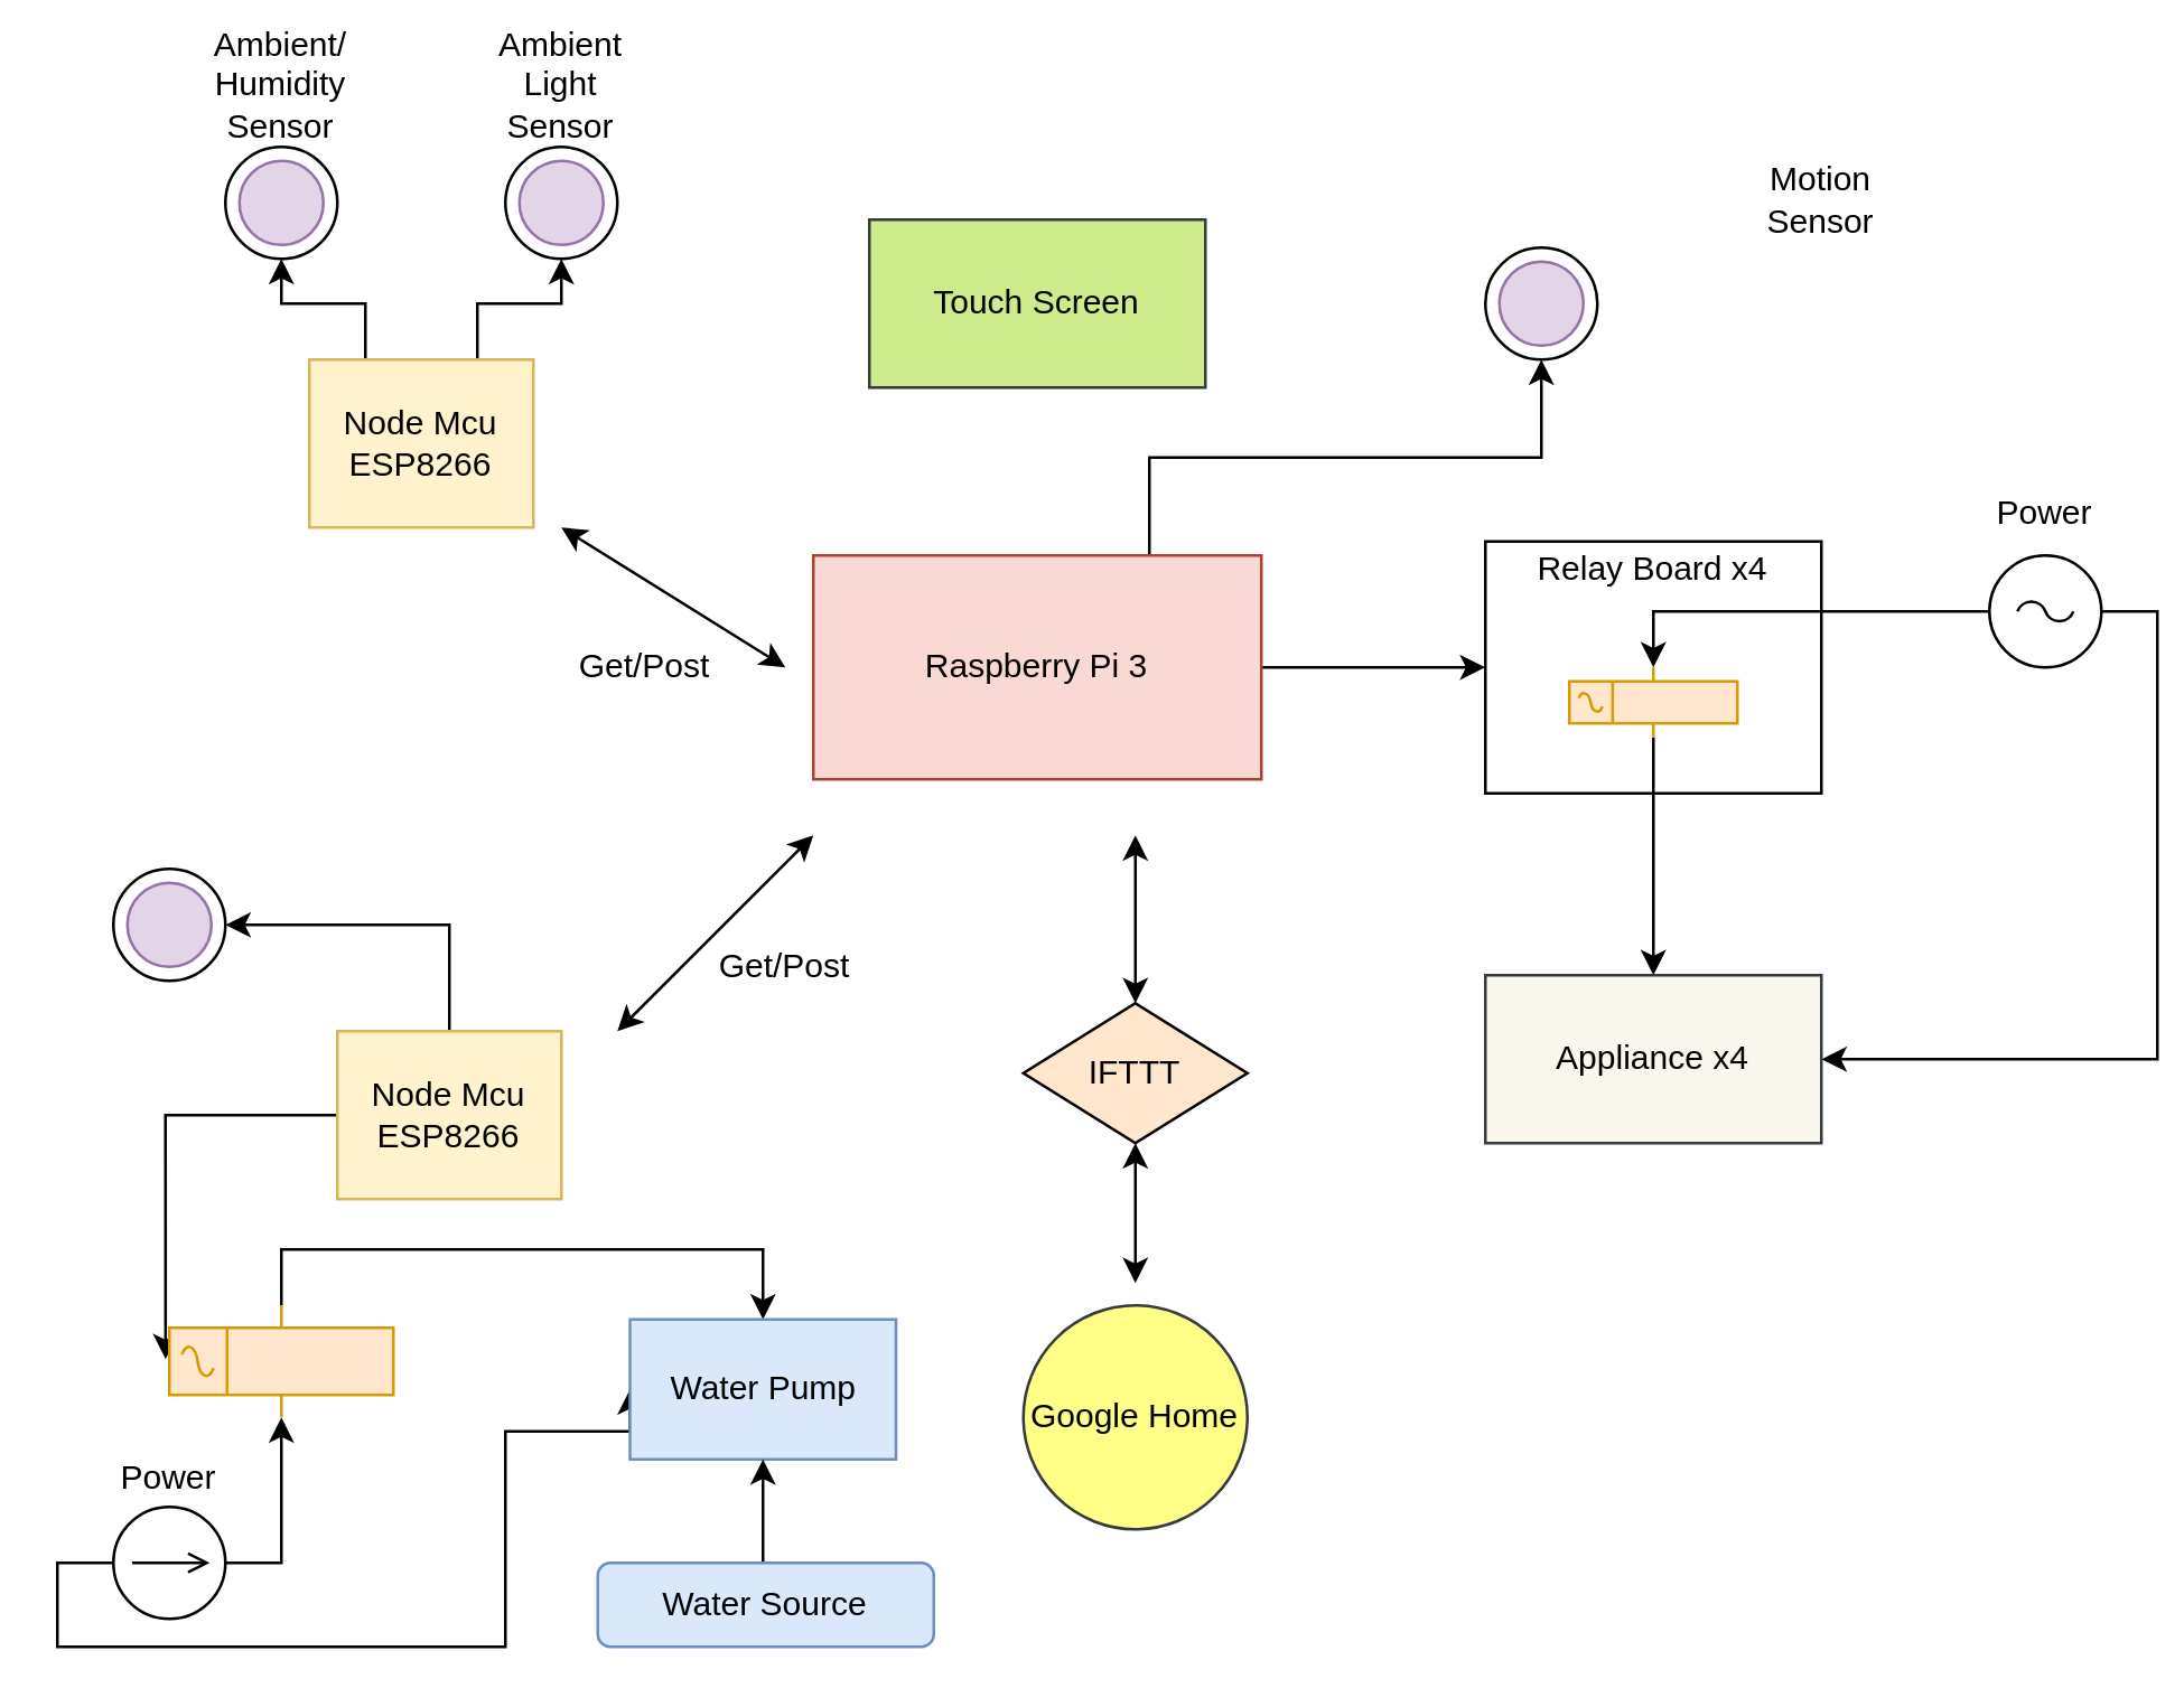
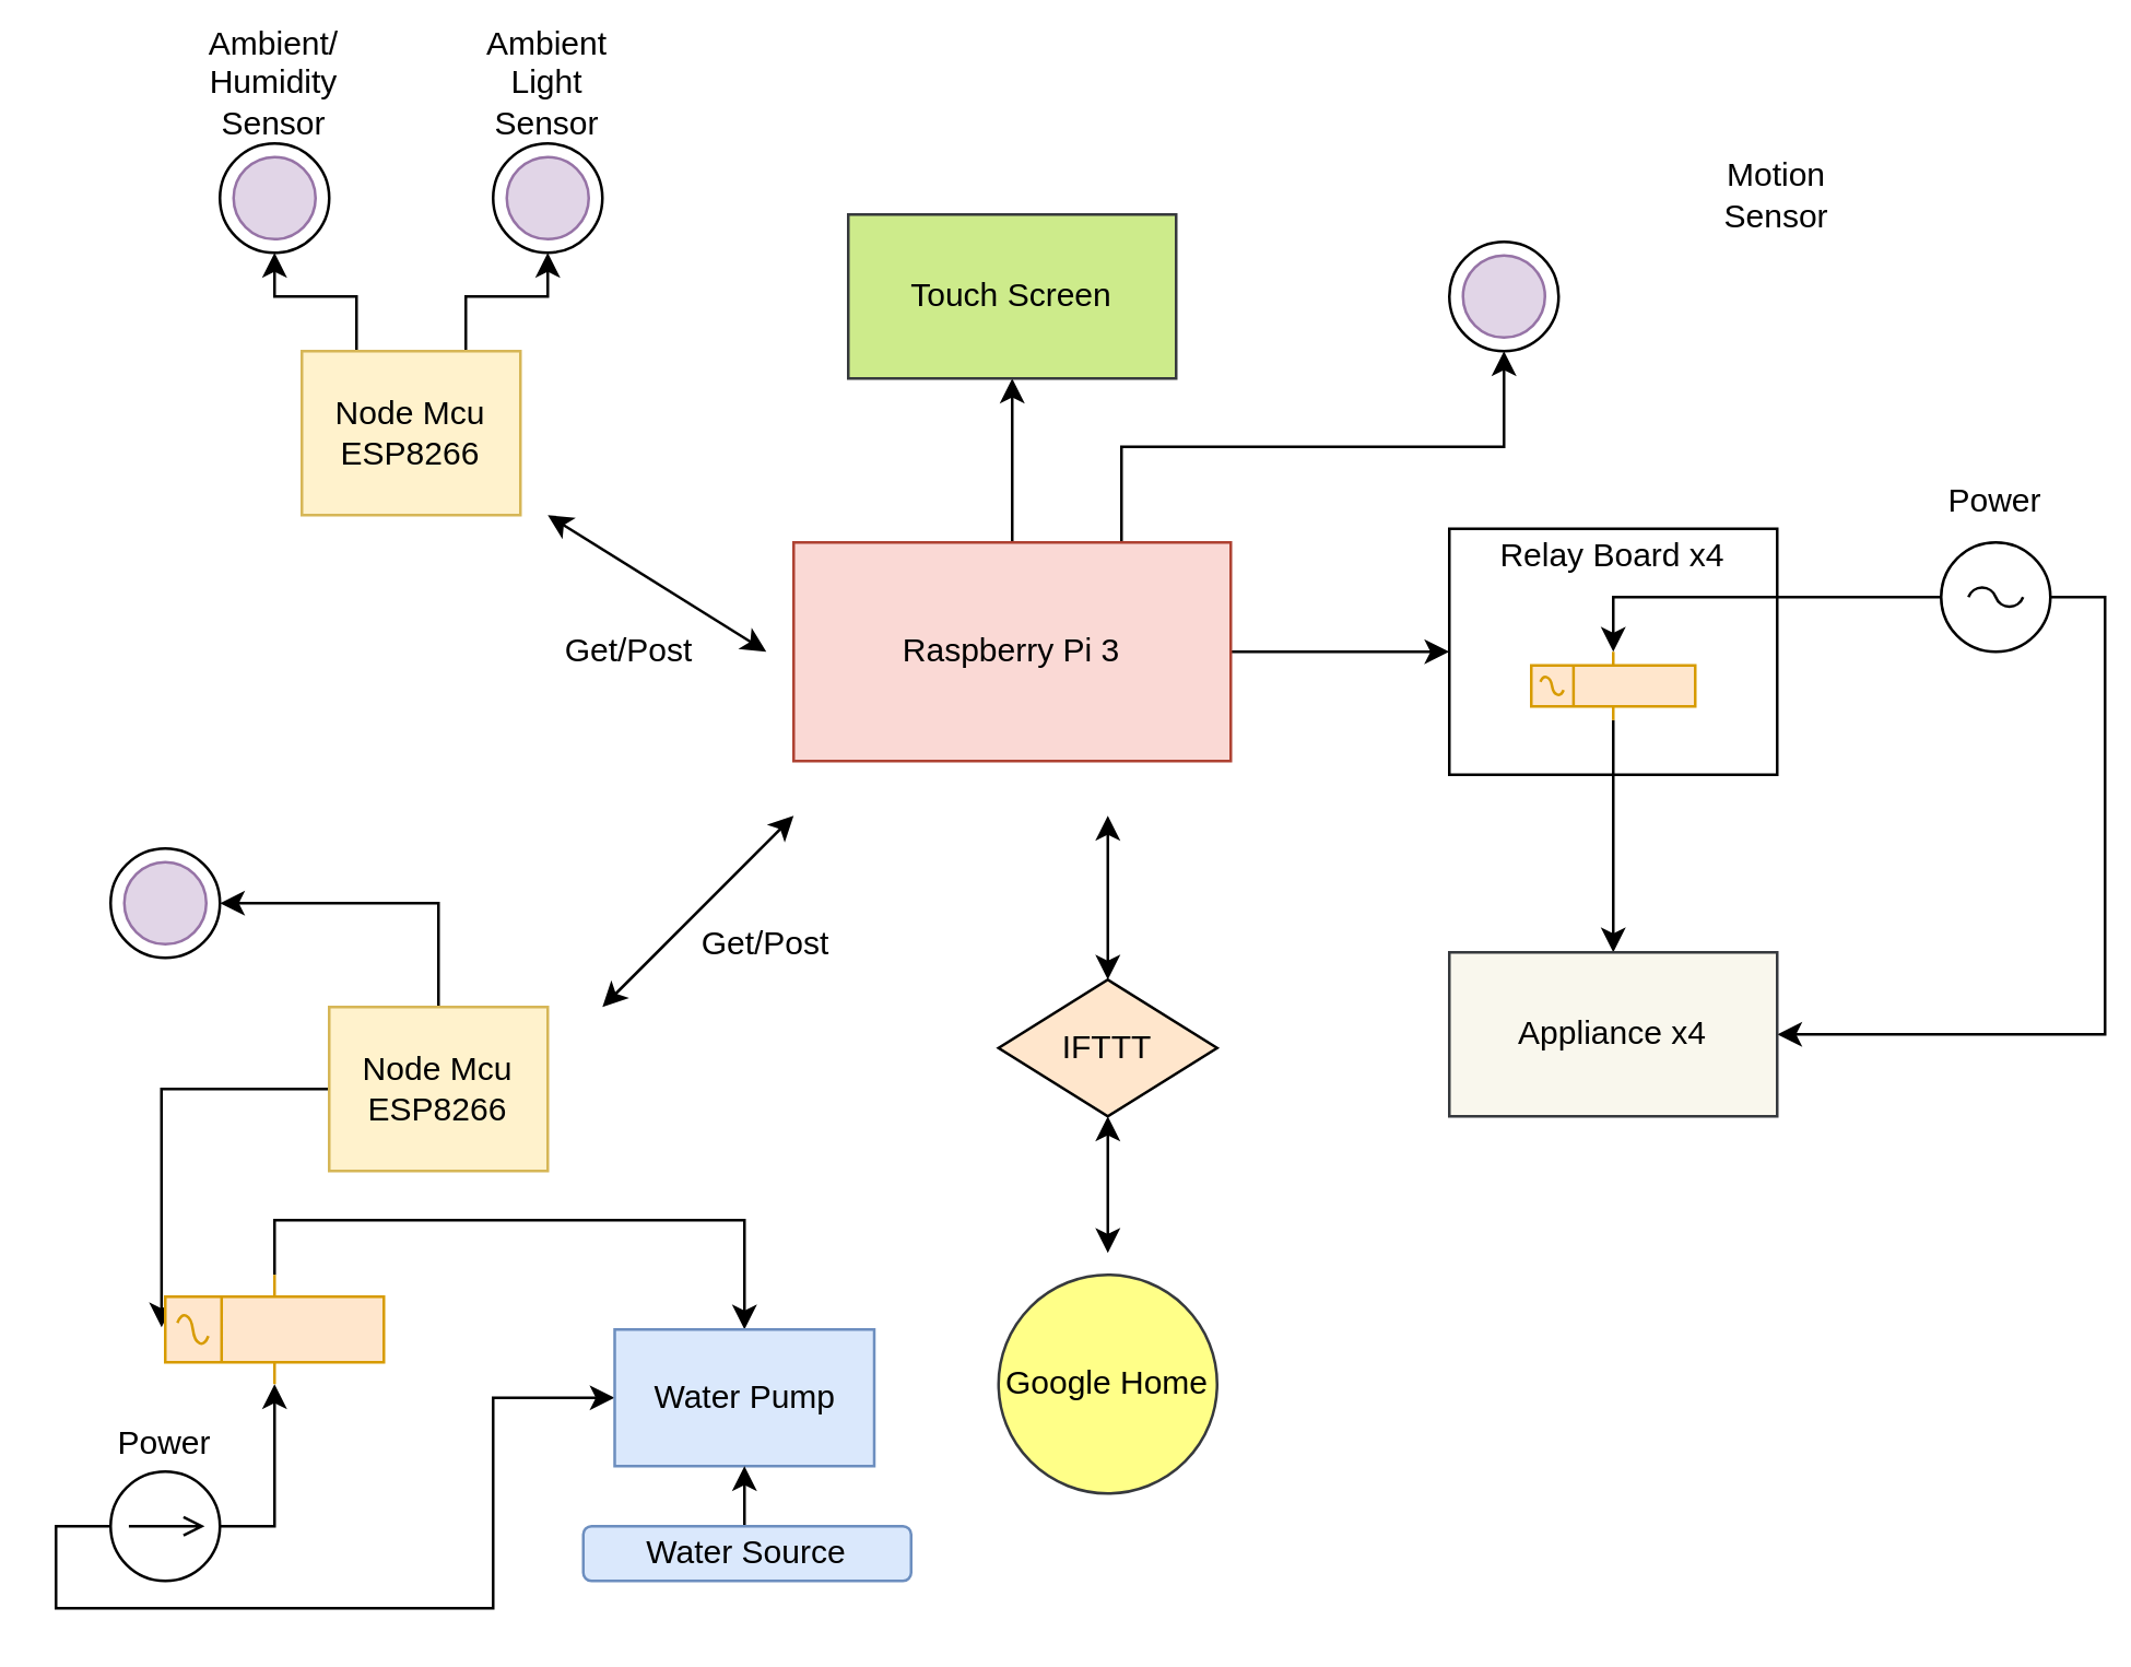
  <mxCell id="0" />
  <mxCell id="1" parent="0" />
  <mxCell id="2" value="" style="edgeStyle=orthogonalEdgeStyle;rounded=0;orthogonalLoop=1;jettySize=auto;html=1;" edge="1" parent="1" source="5" target="6"><mxGeometry relative="1" as="geometry" /></mxCell>
+ <mxCell id="3" style="edgeStyle=orthogonalEdgeStyle;rounded=0;orthogonalLoop=1;jettySize=auto;html=1;exitX=0.5;exitY=0;exitDx=0;exitDy=0;entryX=0.5;entryY=1;entryDx=0;entryDy=0;" edge="1" parent="1" source="5" target="7"><mxGeometry relative="1" as="geometry" /></mxCell>
  <mxCell id="4" style="edgeStyle=orthogonalEdgeStyle;rounded=0;orthogonalLoop=1;jettySize=auto;html=1;exitX=0.75;exitY=0;exitDx=0;exitDy=0;entryX=0.5;entryY=1;entryDx=0;entryDy=0;" edge="1" parent="1" source="5" target="19"><mxGeometry relative="1" as="geometry" /></mxCell>
  <mxCell id="5" value="Raspberry Pi 3" style="rounded=0;whiteSpace=wrap;html=1;fillColor=#fad9d5;strokeColor=#ae4132;" vertex="1" parent="1"><mxGeometry x="290" y="198" width="160" height="80" as="geometry" /></mxCell>
  <mxCell id="6" value="" style="rounded=0;whiteSpace=wrap;html=1;" vertex="1" parent="1"><mxGeometry x="530" y="193" width="120" height="90" as="geometry" /></mxCell>
  <mxCell id="7" value="Touch Screen" style="rounded=0;whiteSpace=wrap;html=1;fillColor=#cdeb8b;strokeColor=#36393d;" vertex="1" parent="1"><mxGeometry x="310" y="78" width="120" height="60" as="geometry" /></mxCell>
  <mxCell id="8" style="edgeStyle=orthogonalEdgeStyle;rounded=0;orthogonalLoop=1;jettySize=auto;html=1;exitX=0;exitY=0.5;exitDx=0;exitDy=0;exitPerimeter=0;entryX=0.5;entryY=0;entryDx=0;entryDy=0;entryPerimeter=0;" edge="1" parent="1" source="10" target="15"><mxGeometry relative="1" as="geometry" /></mxCell>
  <mxCell id="9" style="edgeStyle=orthogonalEdgeStyle;rounded=0;orthogonalLoop=1;jettySize=auto;html=1;exitX=1;exitY=0.5;exitDx=0;exitDy=0;exitPerimeter=0;entryX=1;entryY=0.5;entryDx=0;entryDy=0;" edge="1" parent="1" source="10" target="16"><mxGeometry relative="1" as="geometry" /></mxCell>
  <mxCell id="10" value="" style="pointerEvents=1;verticalLabelPosition=bottom;shadow=0;dashed=0;align=center;html=1;verticalAlign=top;strokeWidth=1;shape=mxgraph.electrical.signal_sources.ac_source;" vertex="1" parent="1"><mxGeometry x="710" y="198" width="40" height="40" as="geometry" /></mxCell>
  <mxCell id="11" style="edgeStyle=orthogonalEdgeStyle;rounded=0;orthogonalLoop=1;jettySize=auto;html=1;exitX=1;exitY=0.5;exitDx=0;exitDy=0;exitPerimeter=0;entryX=0.5;entryY=1;entryDx=0;entryDy=0;entryPerimeter=0;startArrow=none;startFill=0;" edge="1" parent="1" source="13" target="43"><mxGeometry relative="1" as="geometry" /></mxCell>
  <mxCell id="12" style="edgeStyle=orthogonalEdgeStyle;rounded=0;orthogonalLoop=1;jettySize=auto;html=1;exitX=0;exitY=0.5;exitDx=0;exitDy=0;exitPerimeter=0;entryX=0;entryY=0.5;entryDx=0;entryDy=0;startArrow=none;startFill=0;" edge="1" parent="1" source="13" target="44"><mxGeometry relative="1" as="geometry"><Array as="points"><mxPoint x="20" y="558" /><mxPoint x="20" y="588" /><mxPoint x="180" y="588" /><mxPoint x="180" y="511" /></Array></mxGeometry></mxCell>
  <mxCell id="13" value="" style="pointerEvents=1;verticalLabelPosition=bottom;shadow=0;dashed=0;align=center;fillColor=#ffffff;html=1;verticalAlign=top;strokeWidth=1;shape=mxgraph.electrical.signal_sources.dc_source_2;" vertex="1" parent="1"><mxGeometry x="40" y="538" width="40" height="40" as="geometry" /></mxCell>
  <mxCell id="14" style="edgeStyle=orthogonalEdgeStyle;rounded=0;orthogonalLoop=1;jettySize=auto;html=1;entryX=0.5;entryY=0;entryDx=0;entryDy=0;" edge="1" parent="1" source="15" target="16"><mxGeometry relative="1" as="geometry" /></mxCell>
  <mxCell id="15" value="" style="pointerEvents=1;verticalLabelPosition=bottom;shadow=0;dashed=0;align=center;fillColor=#ffe6cc;html=1;verticalAlign=top;strokeWidth=1;shape=mxgraph.electrical.electro-mechanical.relay;rotation=180;direction=west;strokeColor=#d79b00;" vertex="1" parent="1"><mxGeometry x="560" y="238" width="60" height="25" as="geometry" /></mxCell>
  <mxCell id="16" value="Appliance x4" style="rounded=0;whiteSpace=wrap;html=1;fillColor=#f9f7ed;strokeColor=#36393d;" vertex="1" parent="1"><mxGeometry x="530" y="348" width="120" height="60" as="geometry" /></mxCell>
  <mxCell id="17" value="Relay Board x4" style="text;html=1;strokeColor=none;fillColor=none;align=center;verticalAlign=middle;whiteSpace=wrap;rounded=0;" vertex="1" parent="1"><mxGeometry x="540" y="193" width="100" height="20" as="geometry" /></mxCell>
  <mxCell id="18" value="Power" style="text;html=1;strokeColor=none;fillColor=none;align=center;verticalAlign=middle;whiteSpace=wrap;rounded=0;" vertex="1" parent="1"><mxGeometry x="710" y="173" width="40" height="20" as="geometry" /></mxCell>
  <mxCell id="19" value="" style="ellipse;whiteSpace=wrap;html=1;aspect=fixed;" vertex="1" parent="1"><mxGeometry x="530" y="88" width="40" height="40" as="geometry" /></mxCell>
  <mxCell id="20" value="Motion Sensor" style="text;html=1;strokeColor=none;fillColor=none;align=center;verticalAlign=middle;whiteSpace=wrap;rounded=0;" vertex="1" parent="1"><mxGeometry x="630" y="61" width="40" height="20" as="geometry" /></mxCell>
  <mxCell id="21" value="" style="ellipse;whiteSpace=wrap;html=1;aspect=fixed;fillColor=#e1d5e7;strokeColor=#9673a6;" vertex="1" parent="1"><mxGeometry x="535" y="93" width="30" height="30" as="geometry" /></mxCell>
  <mxCell id="22" value="Google Home" style="ellipse;whiteSpace=wrap;html=1;aspect=fixed;fillColor=#ffff88;strokeColor=#36393d;" vertex="1" parent="1"><mxGeometry x="365" y="466" width="80" height="80" as="geometry" /></mxCell>
  <mxCell id="23" value="IFTTT" style="rhombus;whiteSpace=wrap;html=1;fillColor=#ffe6cc;" vertex="1" parent="1"><mxGeometry x="365" y="358" width="80" height="50" as="geometry" /></mxCell>
  <mxCell id="24" value="" style="endArrow=classic;startArrow=classic;html=1;exitX=0.5;exitY=1;exitDx=0;exitDy=0;" edge="1" parent="1" source="23"><mxGeometry width="50" height="50" relative="1" as="geometry"><mxPoint x="250" y="448" as="sourcePoint" /><mxPoint x="405" y="458" as="targetPoint" /></mxGeometry></mxCell>
  <mxCell id="25" value="" style="endArrow=classic;startArrow=classic;html=1;exitX=0.5;exitY=0;exitDx=0;exitDy=0;" edge="1" parent="1" source="23"><mxGeometry width="50" height="50" relative="1" as="geometry"><mxPoint x="290" y="418" as="sourcePoint" /><mxPoint x="405" y="298" as="targetPoint" /></mxGeometry></mxCell>
  <mxCell id="26" style="edgeStyle=orthogonalEdgeStyle;rounded=0;orthogonalLoop=1;jettySize=auto;html=1;exitX=0.25;exitY=0;exitDx=0;exitDy=0;entryX=0.5;entryY=1;entryDx=0;entryDy=0;startArrow=none;startFill=0;" edge="1" parent="1" source="28" target="29"><mxGeometry relative="1" as="geometry" /></mxCell>
  <mxCell id="27" style="edgeStyle=orthogonalEdgeStyle;rounded=0;orthogonalLoop=1;jettySize=auto;html=1;exitX=0.75;exitY=0;exitDx=0;exitDy=0;entryX=0.5;entryY=1;entryDx=0;entryDy=0;startArrow=none;startFill=0;" edge="1" parent="1" source="28" target="32"><mxGeometry relative="1" as="geometry" /></mxCell>
  <mxCell id="28" value="Node Mcu&lt;br&gt;ESP8266&lt;br&gt;" style="rounded=0;whiteSpace=wrap;html=1;fillColor=#fff2cc;strokeColor=#d6b656;" vertex="1" parent="1"><mxGeometry x="110" y="128" width="80" height="60" as="geometry" /></mxCell>
  <mxCell id="29" value="" style="ellipse;whiteSpace=wrap;html=1;aspect=fixed;" vertex="1" parent="1"><mxGeometry x="80" y="52" width="40" height="40" as="geometry" /></mxCell>
  <mxCell id="30" value="Ambient/&lt;br&gt;Humidity Sensor&lt;br&gt;" style="text;html=1;strokeColor=none;fillColor=none;align=center;verticalAlign=middle;whiteSpace=wrap;rounded=0;" vertex="1" parent="1"><mxGeometry x="80" y="20" width="40" height="20" as="geometry" /></mxCell>
  <mxCell id="31" value="" style="ellipse;whiteSpace=wrap;html=1;aspect=fixed;fillColor=#e1d5e7;strokeColor=#9673a6;" vertex="1" parent="1"><mxGeometry x="85" y="57" width="30" height="30" as="geometry" /></mxCell>
  <mxCell id="32" value="" style="ellipse;whiteSpace=wrap;html=1;aspect=fixed;" vertex="1" parent="1"><mxGeometry x="180" y="52" width="40" height="40" as="geometry" /></mxCell>
  <mxCell id="33" value="Ambient Light Sensor" style="text;html=1;strokeColor=none;fillColor=none;align=center;verticalAlign=middle;whiteSpace=wrap;rounded=0;" vertex="1" parent="1"><mxGeometry x="180" y="20" width="40" height="20" as="geometry" /></mxCell>
  <mxCell id="34" value="" style="ellipse;whiteSpace=wrap;html=1;aspect=fixed;fillColor=#e1d5e7;strokeColor=#9673a6;" vertex="1" parent="1"><mxGeometry x="185" y="57" width="30" height="30" as="geometry" /></mxCell>
  <mxCell id="35" value="" style="endArrow=classic;startArrow=classic;html=1;" edge="1" parent="1"><mxGeometry width="50" height="50" relative="1" as="geometry"><mxPoint x="200" y="188" as="sourcePoint" /><mxPoint x="280" y="238" as="targetPoint" /></mxGeometry></mxCell>
  <mxCell id="36" value="Get/Post" style="text;html=1;strokeColor=none;fillColor=none;align=center;verticalAlign=middle;whiteSpace=wrap;rounded=0;" vertex="1" parent="1"><mxGeometry x="260" y="335" width="40" height="20" as="geometry" /></mxCell>
  <mxCell id="37" style="edgeStyle=orthogonalEdgeStyle;rounded=0;orthogonalLoop=1;jettySize=auto;html=1;exitX=0.5;exitY=0;exitDx=0;exitDy=0;entryX=1;entryY=0.5;entryDx=0;entryDy=0;startArrow=none;startFill=0;" edge="1" parent="1" source="39" target="40"><mxGeometry relative="1" as="geometry" /></mxCell>
  <mxCell id="38" style="edgeStyle=orthogonalEdgeStyle;rounded=0;orthogonalLoop=1;jettySize=auto;html=1;exitX=0;exitY=0.5;exitDx=0;exitDy=0;entryX=-0.017;entryY=0.48;entryDx=0;entryDy=0;entryPerimeter=0;startArrow=none;startFill=0;" edge="1" parent="1" source="39" target="43"><mxGeometry relative="1" as="geometry" /></mxCell>
  <mxCell id="39" value="Node Mcu&lt;br&gt;ESP8266&lt;br&gt;" style="rounded=0;whiteSpace=wrap;html=1;fillColor=#fff2cc;strokeColor=#d6b656;" vertex="1" parent="1"><mxGeometry x="120" y="368" width="80" height="60" as="geometry" /></mxCell>
  <mxCell id="40" value="" style="ellipse;whiteSpace=wrap;html=1;aspect=fixed;" vertex="1" parent="1"><mxGeometry x="40" y="310" width="40" height="40" as="geometry" /></mxCell>
  <mxCell id="41" value="" style="ellipse;whiteSpace=wrap;html=1;aspect=fixed;fillColor=#e1d5e7;strokeColor=#9673a6;" vertex="1" parent="1"><mxGeometry x="45" y="315" width="30" height="30" as="geometry" /></mxCell>
  <mxCell id="42" style="edgeStyle=orthogonalEdgeStyle;rounded=0;orthogonalLoop=1;jettySize=auto;html=1;exitX=0.5;exitY=0;exitDx=0;exitDy=0;exitPerimeter=0;entryX=0.5;entryY=0;entryDx=0;entryDy=0;startArrow=none;startFill=0;" edge="1" parent="1" source="43" target="44"><mxGeometry relative="1" as="geometry" /></mxCell>
  <mxCell id="43" value="" style="pointerEvents=1;verticalLabelPosition=bottom;shadow=0;dashed=0;align=center;fillColor=#ffe6cc;html=1;verticalAlign=top;strokeWidth=1;shape=mxgraph.electrical.electro-mechanical.relay;rotation=180;direction=west;strokeColor=#d79b00;" vertex="1" parent="1"><mxGeometry x="60" y="466" width="80" height="40" as="geometry" /></mxCell>
- <mxCell id="44" value="Water Pump" style="rounded=0;whiteSpace=wrap;html=1;fillColor=#dae8fc;strokeColor=#6c8ebf;" vertex="1" parent="1"><mxGeometry x="224.5" y="471" width="95" height="50" as="geometry" /></mxCell>
+ <mxCell id="44" value="Water Pump" style="rounded=0;whiteSpace=wrap;html=1;fillColor=#dae8fc;strokeColor=#6c8ebf;" vertex="1" parent="1"><mxGeometry x="224.5" y="486" width="95" height="50" as="geometry" /></mxCell>
  <mxCell id="45" style="edgeStyle=orthogonalEdgeStyle;rounded=0;orthogonalLoop=1;jettySize=auto;html=1;exitX=0.5;exitY=0;exitDx=0;exitDy=0;entryX=0.5;entryY=1;entryDx=0;entryDy=0;startArrow=none;startFill=0;" edge="1" parent="1" source="46" target="44"><mxGeometry relative="1" as="geometry" /></mxCell>
- <mxCell id="46" value="Water Source" style="rounded=1;whiteSpace=wrap;html=1;fillColor=#dae8fc;strokeColor=#6c8ebf;" vertex="1" parent="1"><mxGeometry x="213" y="558" width="120" height="30" as="geometry" /></mxCell>
+ <mxCell id="46" value="Water Source" style="rounded=1;whiteSpace=wrap;html=1;fillColor=#dae8fc;strokeColor=#6c8ebf;" vertex="1" parent="1"><mxGeometry x="213" y="558" width="120" height="20" as="geometry" /></mxCell>
  <mxCell id="47" value="Power" style="text;html=1;strokeColor=none;fillColor=none;align=center;verticalAlign=middle;whiteSpace=wrap;rounded=0;" vertex="1" parent="1"><mxGeometry x="40" y="518" width="40" height="20" as="geometry" /></mxCell>
  <mxCell id="48" value="" style="endArrow=classic;startArrow=classic;html=1;" edge="1" parent="1"><mxGeometry width="50" height="50" relative="1" as="geometry"><mxPoint x="220" y="368" as="sourcePoint" /><mxPoint x="290" y="298" as="targetPoint" /></mxGeometry></mxCell>
  <mxCell id="49" value="Get/Post" style="text;html=1;strokeColor=none;fillColor=none;align=center;verticalAlign=middle;whiteSpace=wrap;rounded=0;" vertex="1" parent="1"><mxGeometry x="210" y="228" width="40" height="20" as="geometry" /></mxCell>
